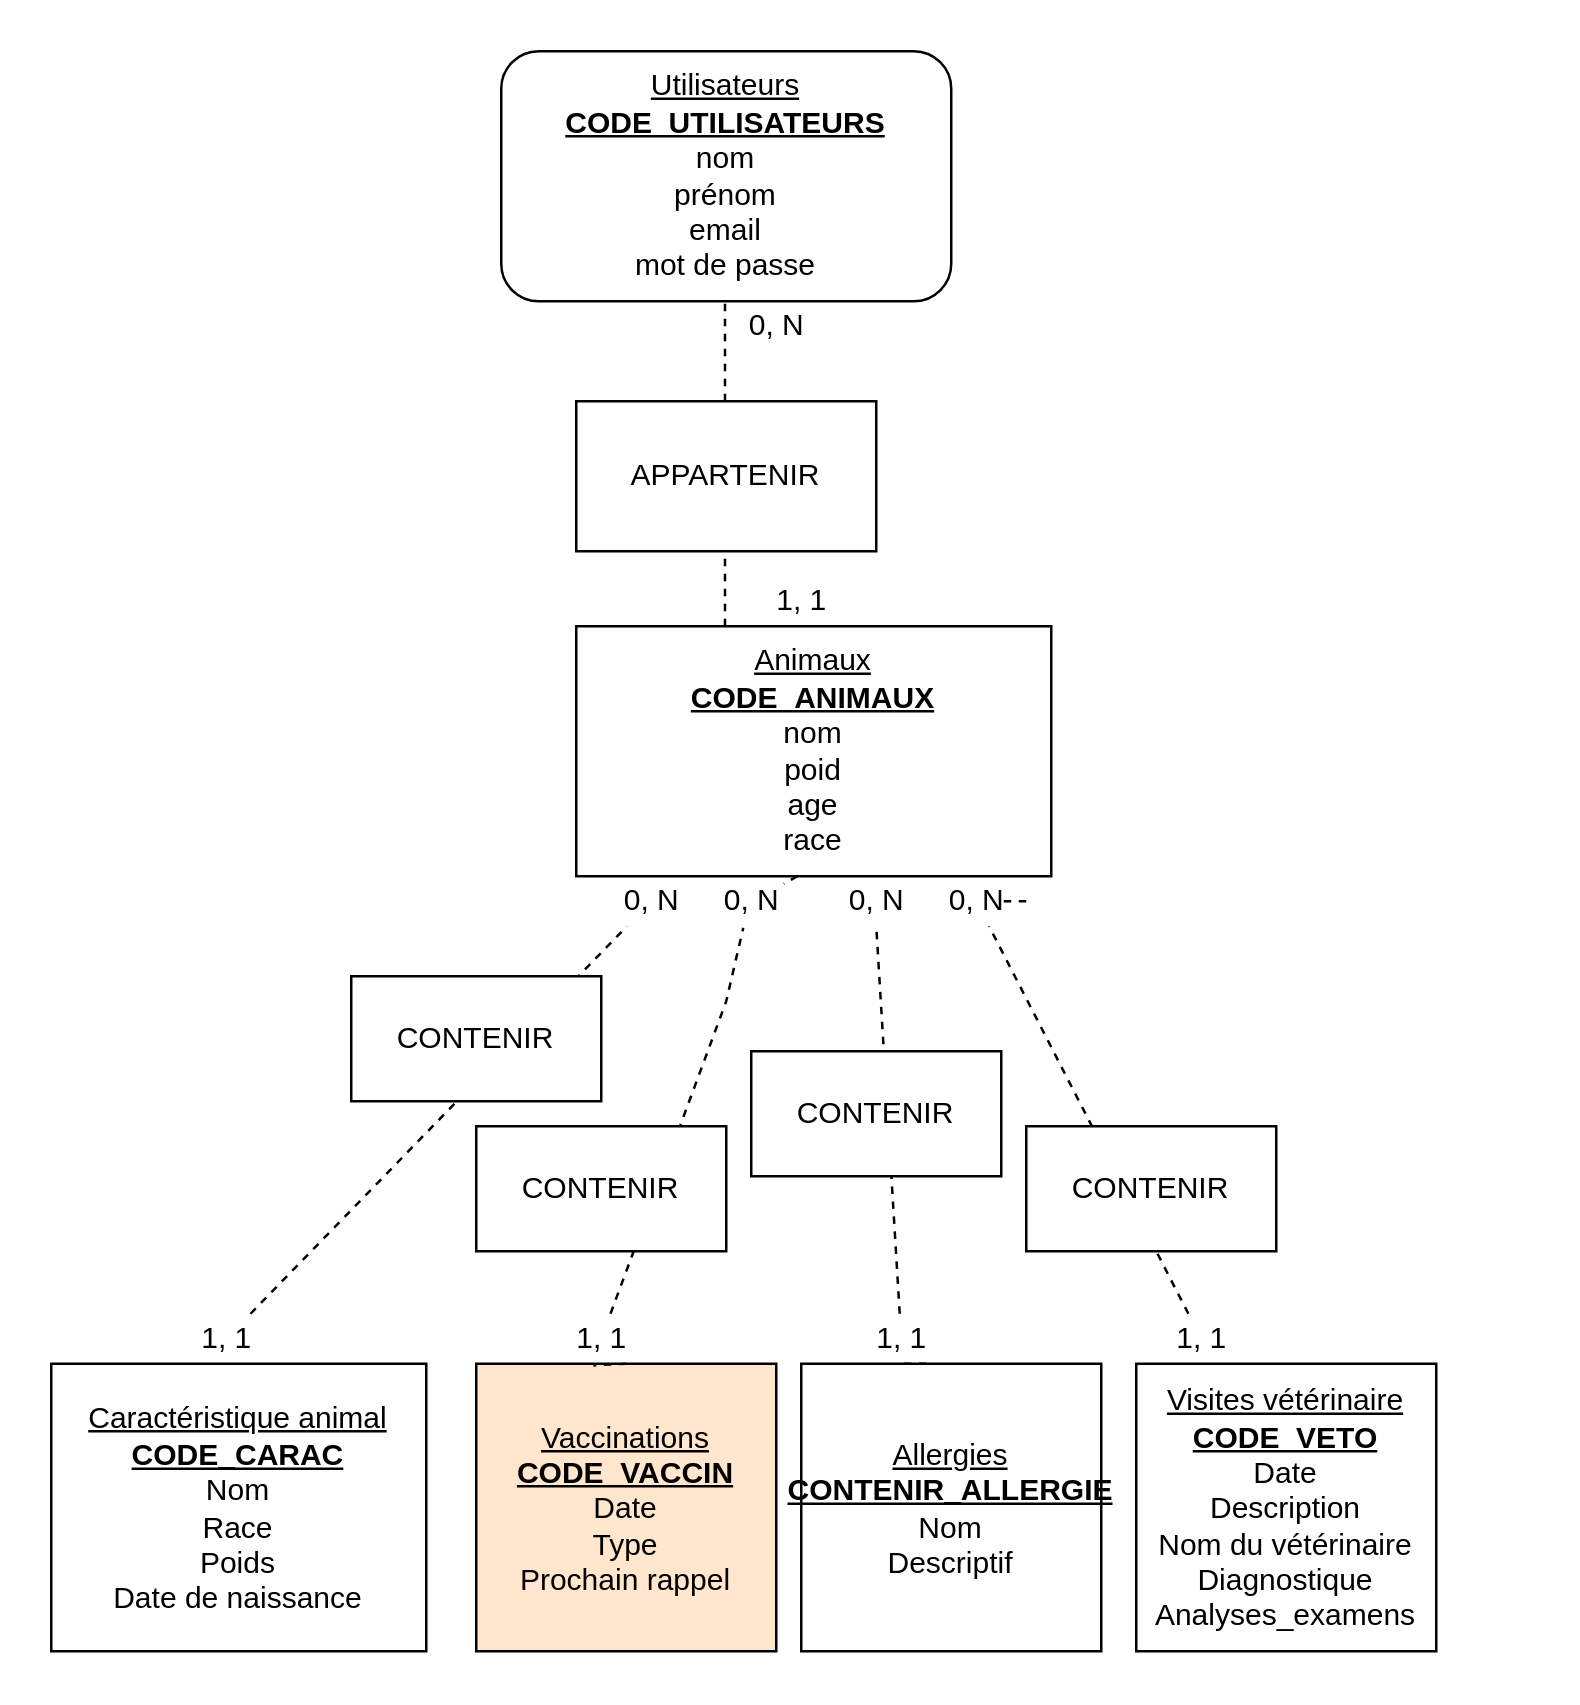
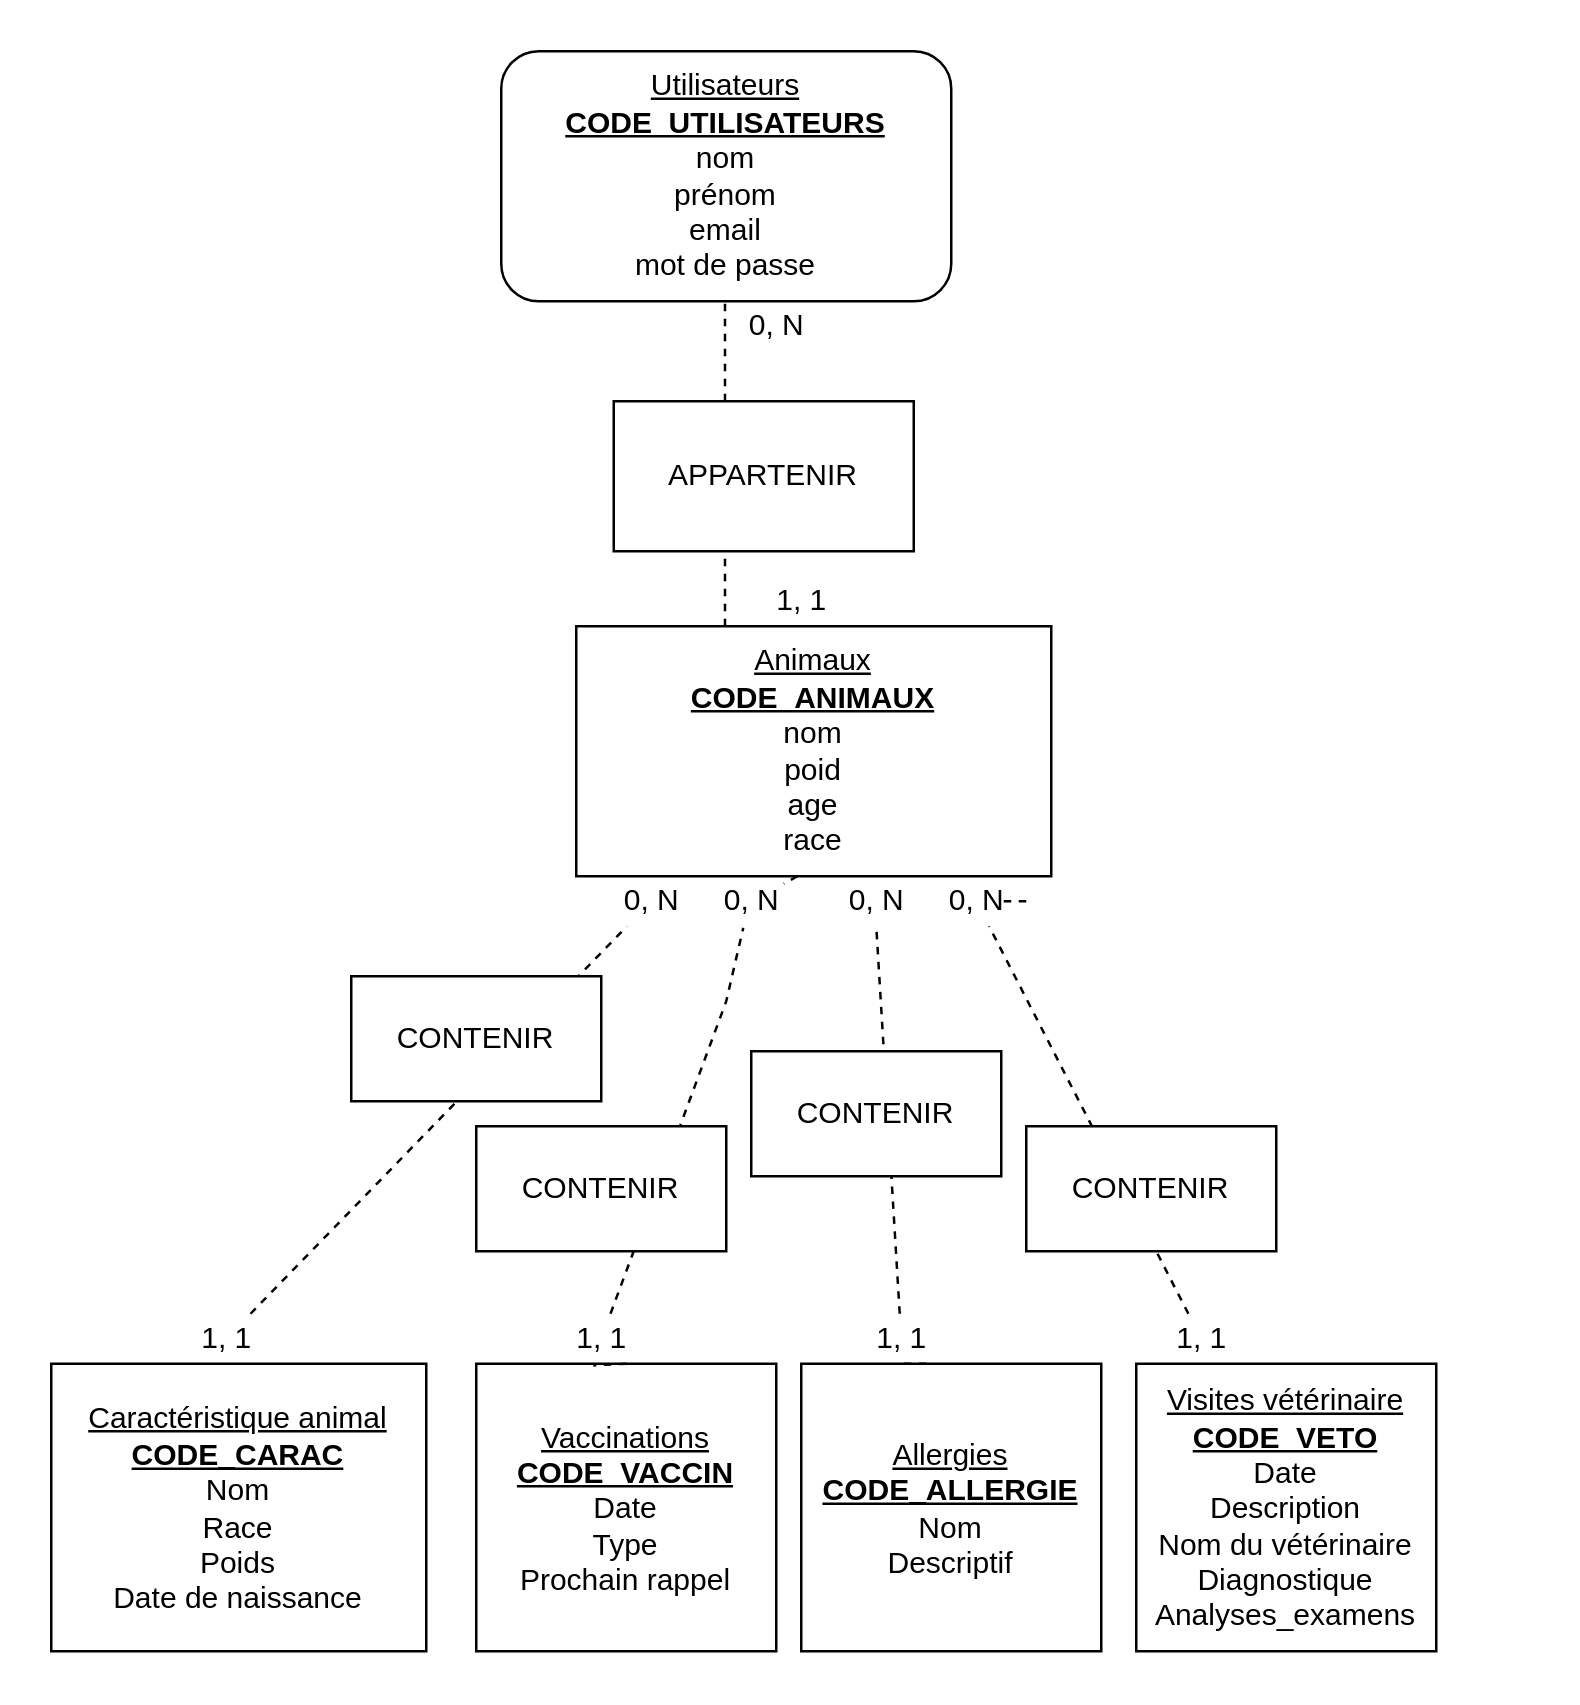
  <mxCell id="0" />
  <mxCell id="1" parent="0" />
  <mxCell id="2" value="&lt;u&gt;Utilisateurs&lt;br&gt;&lt;/u&gt;&lt;b&gt;&lt;u&gt;CODE_UTILISATEURS&lt;/u&gt;&lt;/b&gt;&lt;br&gt;nom&lt;br&gt;prénom&lt;br&gt;email&lt;br&gt;mot de passe" style="rounded=1;whiteSpace=wrap;html=1;align=center;" parent="1" vertex="1"><mxGeometry x="200" y="20" width="180" height="100" as="geometry" /></mxCell>
  <mxCell id="3" value="" style="endArrow=none;dashed=1;html=1;rounded=0;" parent="1" edge="1"><mxGeometry width="50" height="50" relative="1" as="geometry"><mxPoint x="289.5" y="250" as="sourcePoint" /><mxPoint x="289.5" y="120" as="targetPoint" /><Array as="points" /></mxGeometry></mxCell>
  <mxCell id="4" value="&lt;u&gt;Animaux&lt;br&gt;&lt;/u&gt;&lt;b&gt;&lt;u&gt;CODE_ANIMAUX&lt;/u&gt;&lt;/b&gt;&lt;br&gt;nom&lt;br&gt;poid&lt;br&gt;age&lt;br&gt;race" style="rounded=0;whiteSpace=wrap;html=1;" parent="1" vertex="1"><mxGeometry x="230" y="250" width="190" height="100" as="geometry" /></mxCell>
  <mxCell id="5" value="&lt;u&gt;Caractéristique animal&lt;br&gt;&lt;/u&gt;&lt;b&gt;&lt;u&gt;CODE_CARAC&lt;/u&gt;&lt;/b&gt;&lt;br&gt;Nom&lt;br&gt;Race&lt;br&gt;Poids&lt;br&gt;Date de naissance" style="rounded=0;whiteSpace=wrap;html=1;" parent="1" vertex="1"><mxGeometry x="20" y="545" width="150" height="115" as="geometry" /></mxCell>
- <mxCell id="6" value="&lt;u&gt;Vaccinations&lt;br&gt;&lt;/u&gt;&lt;b&gt;&lt;u&gt;CODE_VACCIN&lt;/u&gt;&lt;/b&gt;&lt;u&gt;&lt;br&gt;&lt;/u&gt;Date&lt;br&gt;Type&lt;br&gt;Prochain rappel" style="rounded=0;whiteSpace=wrap;html=1;fillColor=#ffe6cc;" parent="1" vertex="1"><mxGeometry x="190" y="545" width="120" height="115" as="geometry" /></mxCell>
- <mxCell id="7" value="&lt;u&gt;Allergies&lt;br&gt;&lt;/u&gt;&lt;b&gt;&lt;u&gt;CONTENIR_ALLERGIE&lt;/u&gt;&lt;/b&gt;&lt;u&gt;&lt;br&gt;&lt;/u&gt;Nom&lt;br&gt;Descriptif" style="rounded=0;whiteSpace=wrap;html=1;" parent="1" vertex="1"><mxGeometry x="320" y="545" width="120" height="115" as="geometry" /></mxCell>
+ <mxCell id="6" value="&lt;u&gt;Vaccinations&lt;br&gt;&lt;/u&gt;&lt;b&gt;&lt;u&gt;CODE_VACCIN&lt;/u&gt;&lt;/b&gt;&lt;u&gt;&lt;br&gt;&lt;/u&gt;Date&lt;br&gt;Type&lt;br&gt;Prochain rappel" style="rounded=0;whiteSpace=wrap;html=1;" parent="1" vertex="1"><mxGeometry x="190" y="545" width="120" height="115" as="geometry" /></mxCell>
+ <mxCell id="7" value="&lt;u&gt;Allergies&lt;br&gt;&lt;/u&gt;&lt;b&gt;&lt;u&gt;CODE_ALLERGIE&lt;/u&gt;&lt;/b&gt;&lt;u&gt;&lt;br&gt;&lt;/u&gt;Nom&lt;br&gt;Descriptif" style="rounded=0;whiteSpace=wrap;html=1;" parent="1" vertex="1"><mxGeometry x="320" y="545" width="120" height="115" as="geometry" /></mxCell>
  <mxCell id="8" value="&lt;u&gt;Visites vétérinaire&lt;/u&gt;&lt;br&gt;&lt;b&gt;&lt;u&gt;CODE_VETO&lt;/u&gt;&lt;/b&gt;&lt;br&gt;Date&lt;br&gt;Description&lt;br&gt;Nom du vétérinaire&lt;br&gt;Diagnostique&lt;br&gt;Analyses_examens" style="rounded=0;whiteSpace=wrap;html=1;" parent="1" vertex="1"><mxGeometry x="454" y="545" width="120" height="115" as="geometry" /></mxCell>
  <mxCell id="9" value="" style="endArrow=none;dashed=1;html=1;rounded=0;startArrow=none;" parent="1" source="27" target="18" edge="1"><mxGeometry width="50" height="50" relative="1" as="geometry"><mxPoint x="90" y="545" as="sourcePoint" /><mxPoint x="140" y="495" as="targetPoint" /></mxGeometry></mxCell>
  <mxCell id="10" value="" style="endArrow=none;dashed=1;html=1;rounded=0;entryX=0.42;entryY=1.033;entryDx=0;entryDy=0;entryPerimeter=0;startArrow=none;" parent="1" source="20" edge="1"><mxGeometry width="50" height="50" relative="1" as="geometry"><mxPoint x="250" y="545" as="sourcePoint" /><mxPoint x="313" y="352.97" as="targetPoint" /></mxGeometry></mxCell>
  <mxCell id="11" value="" style="endArrow=none;dashed=1;html=1;rounded=0;entryX=0.5;entryY=1;entryDx=0;entryDy=0;entryPerimeter=0;startArrow=none;" parent="1" source="29" target="19" edge="1"><mxGeometry width="50" height="50" relative="1" as="geometry"><mxPoint x="370" y="545" as="sourcePoint" /><mxPoint x="420" y="495" as="targetPoint" /></mxGeometry></mxCell>
  <mxCell id="12" value="" style="endArrow=none;dashed=1;html=1;rounded=0;startArrow=none;" parent="1" source="22" edge="1"><mxGeometry width="50" height="50" relative="1" as="geometry"><mxPoint x="500" y="545" as="sourcePoint" /><mxPoint x="400" y="360" as="targetPoint" /></mxGeometry></mxCell>
  <mxCell id="13" value="CONTENIR" style="rounded=0;whiteSpace=wrap;html=1;" parent="1" vertex="1"><mxGeometry x="140" y="390" width="100" height="50" as="geometry" /></mxCell>
- <mxCell id="14" value="APPARTENIR" style="rounded=0;whiteSpace=wrap;html=1;" parent="1" vertex="1"><mxGeometry x="230" y="160" width="120" height="60" as="geometry" /></mxCell>
+ <mxCell id="14" value="APPARTENIR" style="rounded=0;whiteSpace=wrap;html=1;" parent="1" vertex="1"><mxGeometry x="245" y="160" width="120" height="60" as="geometry" /></mxCell>
  <mxCell id="15" value="0, N" style="text;html=1;align=center;verticalAlign=middle;resizable=0;points=[];autosize=1;strokeColor=none;fillColor=none;" parent="1" vertex="1"><mxGeometry x="290" y="120" width="40" height="20" as="geometry" /></mxCell>
  <mxCell id="16" value="1, 1" style="text;html=1;align=center;verticalAlign=middle;resizable=0;points=[];autosize=1;strokeColor=none;fillColor=none;" parent="1" vertex="1"><mxGeometry x="300" y="230" width="40" height="20" as="geometry" /></mxCell>
  <mxCell id="17" value="&lt;span style=&quot;color: rgba(0 , 0 , 0 , 0) ; font-family: monospace ; font-size: 0px&quot;&gt;%3CmxGraphModel%3E%3Croot%3E%3CmxCell%20id%3D%220%22%2F%3E%3CmxCell%20id%3D%221%22%20parent%3D%220%22%2F%3E%3CmxCell%20id%3D%222%22%20value%3D%221%2C%201%22%20style%3D%22text%3Bhtml%3D1%3Balign%3Dcenter%3BverticalAlign%3Dmiddle%3Bresizable%3D0%3Bpoints%3D%5B%5D%3Bautosize%3D1%3BstrokeColor%3Dnone%3BfillColor%3Dnone%3B%22%20vertex%3D%221%22%20parent%3D%221%22%3E%3CmxGeometry%20x%3D%22650%22%20y%3D%22220%22%20width%3D%2240%22%20height%3D%2220%22%20as%3D%22geometry%22%2F%3E%3C%2FmxCell%3E%3C%2Froot%3E%3C%2FmxGraphModel%3E&lt;/span&gt;" style="text;html=1;align=center;verticalAlign=middle;resizable=0;points=[];autosize=1;strokeColor=none;fillColor=none;" parent="1" vertex="1"><mxGeometry x="590" y="310" width="20" height="20" as="geometry" /></mxCell>
  <mxCell id="18" value="0, N" style="text;html=1;align=center;verticalAlign=middle;resizable=0;points=[];autosize=1;strokeColor=none;fillColor=none;" parent="1" vertex="1"><mxGeometry x="240" y="350" width="40" height="20" as="geometry" /></mxCell>
  <mxCell id="19" value="0, N" style="text;html=1;align=center;verticalAlign=middle;resizable=0;points=[];autosize=1;strokeColor=none;fillColor=none;" parent="1" vertex="1"><mxGeometry x="330" y="350" width="40" height="20" as="geometry" /></mxCell>
  <mxCell id="20" value="0, N" style="text;html=1;align=center;verticalAlign=middle;resizable=0;points=[];autosize=1;strokeColor=none;fillColor=none;" parent="1" vertex="1"><mxGeometry x="280" y="350" width="40" height="20" as="geometry" /></mxCell>
  <mxCell id="21" value="" style="endArrow=none;dashed=1;html=1;rounded=0;entryX=0.42;entryY=1.033;entryDx=0;entryDy=0;entryPerimeter=0;startArrow=none;" parent="1" source="33" target="20" edge="1"><mxGeometry width="50" height="50" relative="1" as="geometry"><mxPoint x="250" y="545" as="sourcePoint" /><mxPoint x="313" y="352.97" as="targetPoint" /><Array as="points"><mxPoint x="290" y="400" /></Array></mxGeometry></mxCell>
  <mxCell id="22" value="0, N" style="text;html=1;align=center;verticalAlign=middle;resizable=0;points=[];autosize=1;strokeColor=none;fillColor=none;" parent="1" vertex="1"><mxGeometry x="370" y="350" width="40" height="20" as="geometry" /></mxCell>
  <mxCell id="23" value="" style="endArrow=none;dashed=1;html=1;rounded=0;startArrow=none;" parent="1" source="31" target="22" edge="1"><mxGeometry width="50" height="50" relative="1" as="geometry"><mxPoint x="500" y="545" as="sourcePoint" /><mxPoint x="400" y="360" as="targetPoint" /></mxGeometry></mxCell>
  <mxCell id="24" value="CONTENIR" style="rounded=0;whiteSpace=wrap;html=1;" parent="1" vertex="1"><mxGeometry x="190" y="450" width="100" height="50" as="geometry" /></mxCell>
  <mxCell id="25" value="CONTENIR" style="rounded=0;whiteSpace=wrap;html=1;" parent="1" vertex="1"><mxGeometry x="300" y="420" width="100" height="50" as="geometry" /></mxCell>
  <mxCell id="26" value="CONTENIR" style="rounded=0;whiteSpace=wrap;html=1;" parent="1" vertex="1"><mxGeometry x="410" y="450" width="100" height="50" as="geometry" /></mxCell>
  <mxCell id="27" value="1, 1" style="text;html=1;align=center;verticalAlign=middle;resizable=0;points=[];autosize=1;strokeColor=none;fillColor=none;" parent="1" vertex="1"><mxGeometry x="70" y="525" width="40" height="20" as="geometry" /></mxCell>
  <mxCell id="28" value="" style="endArrow=none;dashed=1;html=1;rounded=0;" parent="1" target="27" edge="1"><mxGeometry width="50" height="50" relative="1" as="geometry"><mxPoint x="90" y="545" as="sourcePoint" /><mxPoint x="250.811" y="370" as="targetPoint" /></mxGeometry></mxCell>
  <mxCell id="29" value="1, 1" style="text;html=1;align=center;verticalAlign=middle;resizable=0;points=[];autosize=1;strokeColor=none;fillColor=none;" parent="1" vertex="1"><mxGeometry x="340" y="525" width="40" height="20" as="geometry" /></mxCell>
  <mxCell id="30" value="" style="endArrow=none;dashed=1;html=1;rounded=0;entryX=0.5;entryY=1;entryDx=0;entryDy=0;entryPerimeter=0;" parent="1" target="29" edge="1"><mxGeometry width="50" height="50" relative="1" as="geometry"><mxPoint x="370" y="545" as="sourcePoint" /><mxPoint x="350" y="370" as="targetPoint" /></mxGeometry></mxCell>
  <mxCell id="31" value="1, 1" style="text;html=1;align=center;verticalAlign=middle;resizable=0;points=[];autosize=1;strokeColor=none;fillColor=none;" parent="1" vertex="1"><mxGeometry x="460" y="525" width="40" height="20" as="geometry" /></mxCell>
  <mxCell id="32" value="" style="endArrow=none;dashed=1;html=1;rounded=0;" parent="1" target="31" edge="1"><mxGeometry width="50" height="50" relative="1" as="geometry"><mxPoint x="500" y="545" as="sourcePoint" /><mxPoint x="395.946" y="370" as="targetPoint" /></mxGeometry></mxCell>
  <mxCell id="33" value="1, 1" style="text;html=1;align=center;verticalAlign=middle;resizable=0;points=[];autosize=1;strokeColor=none;fillColor=none;" parent="1" vertex="1"><mxGeometry x="220" y="525" width="40" height="20" as="geometry" /></mxCell>
  <mxCell id="34" value="" style="endArrow=none;dashed=1;html=1;rounded=0;entryX=0.42;entryY=1.033;entryDx=0;entryDy=0;entryPerimeter=0;" parent="1" target="33" edge="1"><mxGeometry width="50" height="50" relative="1" as="geometry"><mxPoint x="250" y="545" as="sourcePoint" /><mxPoint x="296.8" y="370.66" as="targetPoint" /></mxGeometry></mxCell>
